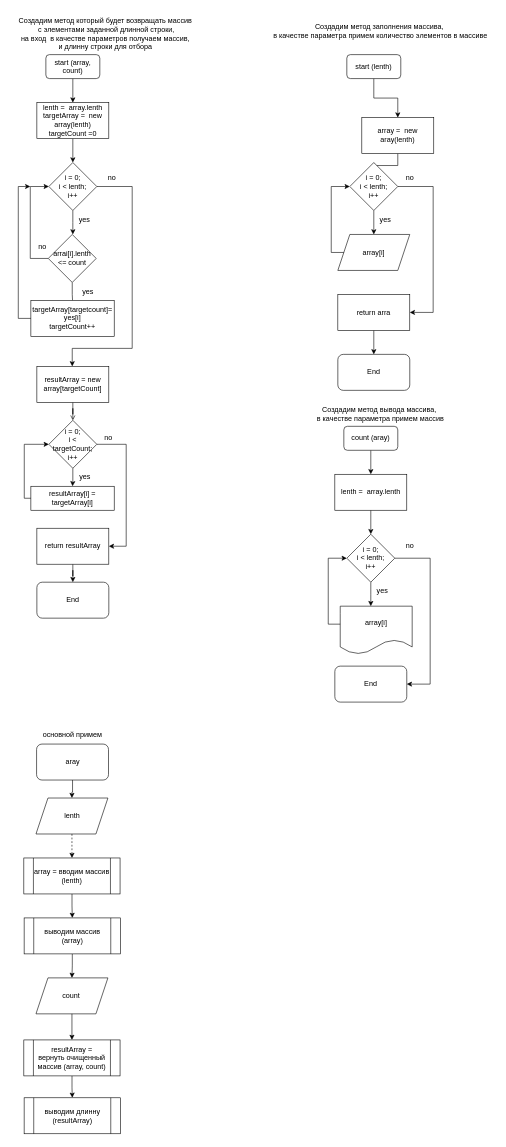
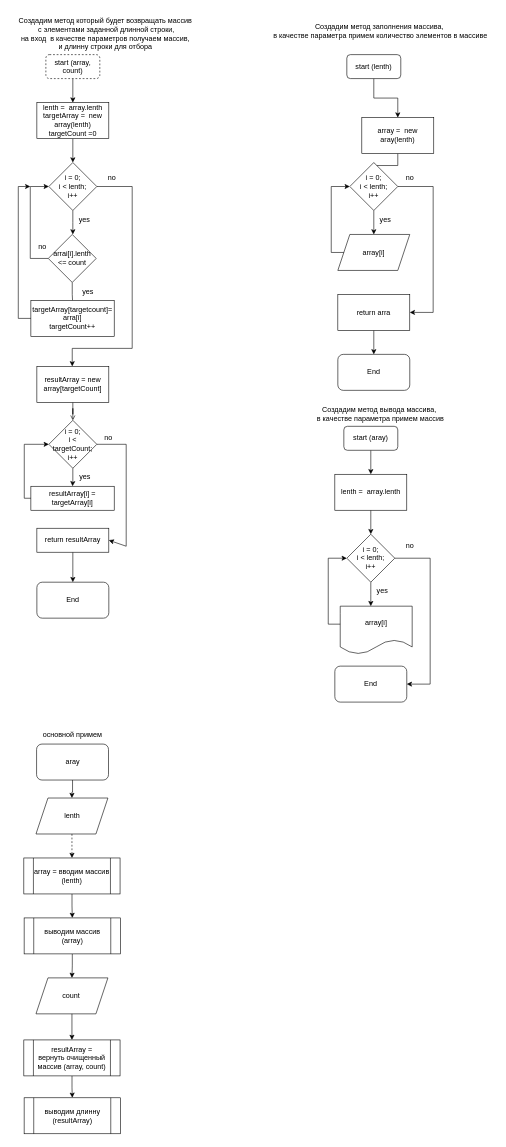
  <mxCell id="0" />
  <mxCell id="1" parent="0" />
  <mxCell id="2" value="&lt;div style=&quot;font-family: Consolas, &amp;quot;Courier New&amp;quot;, monospace; font-size: 18px; line-height: 24px;&quot;&gt;&lt;br&gt;&lt;/div&gt;" style="text;html=1;align=center;verticalAlign=middle;resizable=0;points=[];autosize=1;strokeColor=none;fillColor=none;" vertex="1" parent="1"><mxGeometry x="722" y="50" width="20" height="40" as="geometry" /></mxCell>
  <mxCell id="3" value="Создадим метод заполнения массива,&lt;br&gt;&amp;nbsp;в качестве параметра примем количество элементов в массиве" style="text;html=1;align=center;verticalAlign=middle;resizable=0;points=[];autosize=1;strokeColor=none;fillColor=none;" vertex="1" parent="1"><mxGeometry x="442" y="30" width="380" height="40" as="geometry" /></mxCell>
  <mxCell id="4" value="" style="edgeStyle=orthogonalEdgeStyle;rounded=0;orthogonalLoop=1;jettySize=auto;html=1;" edge="1" parent="1" source="5" target="7"><mxGeometry relative="1" as="geometry" /></mxCell>
  <mxCell id="5" value="start (lenth)" style="rounded=1;whiteSpace=wrap;html=1;" vertex="1" parent="1"><mxGeometry x="578" y="90" width="90" height="40" as="geometry" /></mxCell>
  <mxCell id="6" value="" style="edgeStyle=orthogonalEdgeStyle;rounded=0;orthogonalLoop=1;jettySize=auto;html=1;" edge="1" parent="1" source="7" target="9"><mxGeometry relative="1" as="geometry" /></mxCell>
  <mxCell id="7" value="array =&amp;nbsp; new aray(lenth)" style="rounded=0;whiteSpace=wrap;html=1;" vertex="1" parent="1"><mxGeometry x="603" y="195" width="120" height="60" as="geometry" /></mxCell>
  <mxCell id="8" value="" style="edgeStyle=orthogonalEdgeStyle;rounded=0;orthogonalLoop=1;jettySize=auto;html=1;" edge="1" parent="1" source="9" target="10"><mxGeometry relative="1" as="geometry" /></mxCell>
  <mxCell id="9" value="i = 0;&lt;br&gt;i &amp;lt; lenth;&lt;br&gt;i++" style="rhombus;whiteSpace=wrap;html=1;" vertex="1" parent="1"><mxGeometry x="583" y="270" width="80" height="80" as="geometry" /></mxCell>
  <mxCell id="10" value="array[i]" style="shape=parallelogram;perimeter=parallelogramPerimeter;whiteSpace=wrap;html=1;fixedSize=1;" vertex="1" parent="1"><mxGeometry x="563" y="390" width="120" height="60" as="geometry" /></mxCell>
  <mxCell id="11" value="" style="endArrow=classic;html=1;rounded=0;exitX=0;exitY=0.5;exitDx=0;exitDy=0;entryX=0;entryY=0.5;entryDx=0;entryDy=0;" edge="1" parent="1" source="10" target="9"><mxGeometry width="50" height="50" relative="1" as="geometry"><mxPoint x="912" y="520" as="sourcePoint" /><mxPoint x="962" y="470" as="targetPoint" /><Array as="points"><mxPoint x="552" y="420" /><mxPoint x="552" y="310" /></Array></mxGeometry></mxCell>
  <mxCell id="12" value="yes" style="text;html=1;align=center;verticalAlign=middle;resizable=0;points=[];autosize=1;strokeColor=none;fillColor=none;" vertex="1" parent="1"><mxGeometry x="622" y="350" width="40" height="30" as="geometry" /></mxCell>
  <mxCell id="13" value="" style="edgeStyle=orthogonalEdgeStyle;rounded=0;orthogonalLoop=1;jettySize=auto;html=1;" edge="1" parent="1" source="14" target="16"><mxGeometry relative="1" as="geometry" /></mxCell>
  <mxCell id="14" value="return arra" style="rounded=0;whiteSpace=wrap;html=1;" vertex="1" parent="1"><mxGeometry x="563" y="490" width="120" height="60" as="geometry" /></mxCell>
  <mxCell id="15" value="" style="endArrow=classic;html=1;rounded=0;exitX=1;exitY=0.5;exitDx=0;exitDy=0;entryX=1;entryY=0.5;entryDx=0;entryDy=0;" edge="1" parent="1" source="9" target="14"><mxGeometry width="50" height="50" relative="1" as="geometry"><mxPoint x="912" y="520" as="sourcePoint" /><mxPoint x="962" y="470" as="targetPoint" /><Array as="points"><mxPoint x="722" y="310" /><mxPoint x="722" y="520" /></Array></mxGeometry></mxCell>
  <mxCell id="16" value="End" style="rounded=1;whiteSpace=wrap;html=1;" vertex="1" parent="1"><mxGeometry x="563" y="590" width="120" height="60" as="geometry" /></mxCell>
  <mxCell id="17" value="Создадим метод вывода массива,&lt;br&gt;&amp;nbsp;в качестве параметра примем массив" style="text;html=1;align=center;verticalAlign=middle;resizable=0;points=[];autosize=1;strokeColor=none;fillColor=none;" vertex="1" parent="1"><mxGeometry x="512" y="670" width="240" height="40" as="geometry" /></mxCell>
  <mxCell id="18" value="" style="edgeStyle=orthogonalEdgeStyle;rounded=0;orthogonalLoop=1;jettySize=auto;html=1;" edge="1" parent="1" source="19" target="21"><mxGeometry relative="1" as="geometry" /></mxCell>
- <mxCell id="19" value="count (aray)" style="rounded=1;whiteSpace=wrap;html=1;" vertex="1" parent="1"><mxGeometry x="573" y="710" width="90" height="40" as="geometry" /></mxCell>
+ <mxCell id="19" value="start (aray)" style="rounded=1;whiteSpace=wrap;html=1;" vertex="1" parent="1"><mxGeometry x="573" y="710" width="90" height="40" as="geometry" /></mxCell>
  <mxCell id="20" value="" style="edgeStyle=orthogonalEdgeStyle;rounded=0;orthogonalLoop=1;jettySize=auto;html=1;" edge="1" parent="1" source="21" target="23"><mxGeometry relative="1" as="geometry" /></mxCell>
  <mxCell id="21" value="lenth =&amp;nbsp; array.lenth" style="rounded=0;whiteSpace=wrap;html=1;" vertex="1" parent="1"><mxGeometry x="558" y="790" width="120" height="60" as="geometry" /></mxCell>
  <mxCell id="22" value="" style="edgeStyle=orthogonalEdgeStyle;rounded=0;orthogonalLoop=1;jettySize=auto;html=1;" edge="1" parent="1" source="23"><mxGeometry relative="1" as="geometry"><mxPoint x="618" y="1010" as="targetPoint" /></mxGeometry></mxCell>
  <mxCell id="23" value="i = 0;&lt;br&gt;i &amp;lt; lenth;&lt;br&gt;i++" style="rhombus;whiteSpace=wrap;html=1;" vertex="1" parent="1"><mxGeometry x="578" y="890" width="80" height="80" as="geometry" /></mxCell>
  <mxCell id="24" value="" style="endArrow=classic;html=1;rounded=0;exitX=0;exitY=0.5;exitDx=0;exitDy=0;entryX=0;entryY=0.5;entryDx=0;entryDy=0;" edge="1" parent="1" target="23"><mxGeometry width="50" height="50" relative="1" as="geometry"><mxPoint x="568" y="1040" as="sourcePoint" /><mxPoint x="957" y="1090" as="targetPoint" /><Array as="points"><mxPoint x="547" y="1040" /><mxPoint x="547" y="930" /></Array></mxGeometry></mxCell>
  <mxCell id="25" value="yes" style="text;html=1;align=center;verticalAlign=middle;resizable=0;points=[];autosize=1;strokeColor=none;fillColor=none;" vertex="1" parent="1"><mxGeometry x="617" y="970" width="40" height="30" as="geometry" /></mxCell>
  <mxCell id="26" value="" style="endArrow=classic;html=1;rounded=0;exitX=1;exitY=0.5;exitDx=0;exitDy=0;entryX=1;entryY=0.5;entryDx=0;entryDy=0;" edge="1" parent="1" source="23"><mxGeometry width="50" height="50" relative="1" as="geometry"><mxPoint x="907" y="1140" as="sourcePoint" /><mxPoint x="678" y="1140" as="targetPoint" /><Array as="points"><mxPoint x="717" y="930" /><mxPoint x="717" y="1140" /></Array></mxGeometry></mxCell>
  <mxCell id="27" value="End" style="rounded=1;whiteSpace=wrap;html=1;" vertex="1" parent="1"><mxGeometry x="558" y="1110" width="120" height="60" as="geometry" /></mxCell>
  <mxCell id="28" value="array[i]" style="shape=document;whiteSpace=wrap;html=1;boundedLbl=1;" vertex="1" parent="1"><mxGeometry x="567" y="1010" width="120" height="80" as="geometry" /></mxCell>
  <mxCell id="29" value="Создадим метод который будет возвращать массив&lt;br&gt;&amp;nbsp;с элементами заданной длинной строки, &lt;br&gt;на вход&amp;nbsp; в качестве параметров получаем массив, &lt;br&gt;и длинну строки для отбора" style="text;html=1;align=center;verticalAlign=middle;resizable=0;points=[];autosize=1;strokeColor=none;fillColor=none;" vertex="1" parent="1"><mxGeometry x="20" y="20" width="310" height="70" as="geometry" /></mxCell>
  <mxCell id="30" value="" style="edgeStyle=orthogonalEdgeStyle;rounded=0;orthogonalLoop=1;jettySize=auto;html=1;" edge="1" parent="1" source="31" target="33"><mxGeometry relative="1" as="geometry" /></mxCell>
- <mxCell id="31" value="start (array, count)" style="rounded=1;whiteSpace=wrap;html=1;" vertex="1" parent="1"><mxGeometry x="76" y="90" width="90" height="40" as="geometry" /></mxCell>
+ <mxCell id="31" value="start (array, count)" style="rounded=1;whiteSpace=wrap;html=1;dashed=1;" vertex="1" parent="1"><mxGeometry x="76" y="90" width="90" height="40" as="geometry" /></mxCell>
  <mxCell id="32" value="" style="edgeStyle=orthogonalEdgeStyle;rounded=0;orthogonalLoop=1;jettySize=auto;html=1;" edge="1" parent="1" source="33" target="35"><mxGeometry relative="1" as="geometry" /></mxCell>
  <mxCell id="33" value="lenth =&amp;nbsp; array.lenth&lt;br&gt;targetArray =&amp;nbsp; new array(lenth)&lt;br&gt;targetCount =0" style="rounded=0;whiteSpace=wrap;html=1;" vertex="1" parent="1"><mxGeometry x="61" y="170" width="120" height="60" as="geometry" /></mxCell>
  <mxCell id="34" value="" style="edgeStyle=orthogonalEdgeStyle;rounded=0;orthogonalLoop=1;jettySize=auto;html=1;" edge="1" parent="1" source="35"><mxGeometry relative="1" as="geometry"><mxPoint x="121" y="390" as="targetPoint" /></mxGeometry></mxCell>
  <mxCell id="35" value="i = 0;&lt;br&gt;i &amp;lt; lenth;&lt;br&gt;i++" style="rhombus;whiteSpace=wrap;html=1;" vertex="1" parent="1"><mxGeometry x="81" y="270" width="80" height="80" as="geometry" /></mxCell>
  <mxCell id="36" value="" style="endArrow=classic;html=1;rounded=0;exitX=0;exitY=0.5;exitDx=0;exitDy=0;entryX=0;entryY=0.5;entryDx=0;entryDy=0;" edge="1" parent="1" target="35" source="41"><mxGeometry width="50" height="50" relative="1" as="geometry"><mxPoint x="71" y="420" as="sourcePoint" /><mxPoint x="460" y="470" as="targetPoint" /><Array as="points"><mxPoint x="50" y="430" /><mxPoint x="50" y="310" /></Array></mxGeometry></mxCell>
  <mxCell id="37" value="yes" style="text;html=1;align=center;verticalAlign=middle;resizable=0;points=[];autosize=1;strokeColor=none;fillColor=none;" vertex="1" parent="1"><mxGeometry x="120" y="350" width="40" height="30" as="geometry" /></mxCell>
  <mxCell id="38" value="" style="endArrow=classic;html=1;rounded=0;exitX=1;exitY=0.5;exitDx=0;exitDy=0;" edge="1" parent="1" source="35"><mxGeometry width="50" height="50" relative="1" as="geometry"><mxPoint x="410" y="520" as="sourcePoint" /><mxPoint x="120" y="610" as="targetPoint" /><Array as="points"><mxPoint x="220" y="310" /><mxPoint x="220" y="580" /><mxPoint x="120" y="580" /></Array></mxGeometry></mxCell>
  <mxCell id="39" value="End" style="rounded=1;whiteSpace=wrap;html=1;" vertex="1" parent="1"><mxGeometry x="61" y="970" width="120" height="60" as="geometry" /></mxCell>
  <mxCell id="40" value="" style="edgeStyle=orthogonalEdgeStyle;rounded=0;orthogonalLoop=1;jettySize=auto;html=1;endArrow=none;" edge="1" parent="1" source="41" target="43"><mxGeometry relative="1" as="geometry" /></mxCell>
  <mxCell id="41" value="arrai[i].lenth &amp;lt;= count" style="rhombus;whiteSpace=wrap;html=1;" vertex="1" parent="1"><mxGeometry x="80" y="390" width="80" height="80" as="geometry" /></mxCell>
  <mxCell id="42" value="no" style="text;html=1;align=center;verticalAlign=middle;resizable=0;points=[];autosize=1;strokeColor=none;fillColor=none;" vertex="1" parent="1"><mxGeometry x="50" y="395" width="40" height="30" as="geometry" /></mxCell>
- <mxCell id="43" value="targetArray[targetcount]=&lt;br&gt;yes[i]&lt;br&gt;targetCount++" style="rounded=0;whiteSpace=wrap;html=1;" vertex="1" parent="1"><mxGeometry x="51" y="500" width="139" height="60" as="geometry" /></mxCell>
+ <mxCell id="43" value="targetArray[targetcount]=&lt;br&gt;arra[i]&lt;br&gt;targetCount++" style="rounded=0;whiteSpace=wrap;html=1;" vertex="1" parent="1"><mxGeometry x="51" y="500" width="139" height="60" as="geometry" /></mxCell>
  <mxCell id="44" value="" style="endArrow=classic;html=1;rounded=0;exitX=0;exitY=0.5;exitDx=0;exitDy=0;" edge="1" parent="1" source="43"><mxGeometry width="50" height="50" relative="1" as="geometry"><mxPoint x="50" y="500" as="sourcePoint" /><mxPoint x="50" y="310" as="targetPoint" /><Array as="points"><mxPoint x="30" y="530" /><mxPoint x="30" y="310" /></Array></mxGeometry></mxCell>
  <mxCell id="45" value="yes" style="text;html=1;align=center;verticalAlign=middle;resizable=0;points=[];autosize=1;strokeColor=none;fillColor=none;" vertex="1" parent="1"><mxGeometry x="126" y="470" width="40" height="30" as="geometry" /></mxCell>
  <mxCell id="46" value="" style="edgeStyle=orthogonalEdgeStyle;rounded=0;orthogonalLoop=1;jettySize=auto;html=1;" edge="1" parent="1" source="47" target="50"><mxGeometry relative="1" as="geometry" /></mxCell>
  <mxCell id="47" value="i = 0;&lt;br&gt;i &amp;lt; targetCount;&lt;br&gt;i++" style="rhombus;whiteSpace=wrap;html=1;" vertex="1" parent="1"><mxGeometry x="81" y="700" width="80" height="80" as="geometry" /></mxCell>
  <mxCell id="48" value="" style="edgeStyle=orthogonalEdgeStyle;rounded=0;orthogonalLoop=1;jettySize=auto;html=1;endArrow=open;" edge="1" parent="1" source="49" target="47"><mxGeometry relative="1" as="geometry" /></mxCell>
  <mxCell id="49" value="resultArray = new array[targetCount]" style="rounded=0;whiteSpace=wrap;html=1;" vertex="1" parent="1"><mxGeometry x="61" y="610" width="120" height="60" as="geometry" /></mxCell>
  <mxCell id="50" value="resultArray[i] =&lt;br style=&quot;border-color: var(--border-color);&quot;&gt;targetArray[i]&lt;br style=&quot;border-color: var(--border-color);&quot;&gt;" style="rounded=0;whiteSpace=wrap;html=1;" vertex="1" parent="1"><mxGeometry x="51" y="810" width="139" height="40" as="geometry" /></mxCell>
  <mxCell id="51" value="" style="endArrow=classic;html=1;rounded=0;exitX=0;exitY=0.5;exitDx=0;exitDy=0;entryX=0;entryY=0.5;entryDx=0;entryDy=0;" edge="1" parent="1" source="50" target="47"><mxGeometry width="50" height="50" relative="1" as="geometry"><mxPoint x="400" y="910" as="sourcePoint" /><mxPoint x="450" y="860" as="targetPoint" /><Array as="points"><mxPoint x="40" y="830" /><mxPoint x="40" y="740" /></Array></mxGeometry></mxCell>
  <mxCell id="52" value="" style="edgeStyle=orthogonalEdgeStyle;rounded=0;orthogonalLoop=1;jettySize=auto;html=1;" edge="1" parent="1" source="53" target="39"><mxGeometry relative="1" as="geometry" /></mxCell>
- <mxCell id="53" value="return resultArray" style="rounded=0;whiteSpace=wrap;html=1;" vertex="1" parent="1"><mxGeometry x="61" y="880" width="120" height="60" as="geometry" /></mxCell>
+ <mxCell id="53" value="return resultArray" style="rounded=0;whiteSpace=wrap;html=1;" vertex="1" parent="1"><mxGeometry x="61" y="880" width="120" height="40" as="geometry" /></mxCell>
  <mxCell id="54" value="" style="endArrow=classic;html=1;rounded=0;exitX=1;exitY=0.5;exitDx=0;exitDy=0;entryX=1;entryY=0.5;entryDx=0;entryDy=0;" edge="1" parent="1" source="47" target="53"><mxGeometry width="50" height="50" relative="1" as="geometry"><mxPoint x="400" y="810" as="sourcePoint" /><mxPoint x="450" y="760" as="targetPoint" /><Array as="points"><mxPoint x="210" y="740" /><mxPoint x="210" y="910" /></Array></mxGeometry></mxCell>
  <mxCell id="55" value="yes" style="text;html=1;align=center;verticalAlign=middle;resizable=0;points=[];autosize=1;strokeColor=none;fillColor=none;" vertex="1" parent="1"><mxGeometry x="121" y="780" width="40" height="30" as="geometry" /></mxCell>
  <mxCell id="56" value="no" style="text;html=1;align=center;verticalAlign=middle;resizable=0;points=[];autosize=1;strokeColor=none;fillColor=none;" vertex="1" parent="1"><mxGeometry x="160" y="715" width="40" height="30" as="geometry" /></mxCell>
  <mxCell id="57" value="no" style="text;html=1;align=center;verticalAlign=middle;resizable=0;points=[];autosize=1;strokeColor=none;fillColor=none;" vertex="1" parent="1"><mxGeometry x="663" y="895" width="40" height="30" as="geometry" /></mxCell>
  <mxCell id="58" value="no" style="text;html=1;align=center;verticalAlign=middle;resizable=0;points=[];autosize=1;strokeColor=none;fillColor=none;" vertex="1" parent="1"><mxGeometry x="663" y="280" width="40" height="30" as="geometry" /></mxCell>
  <mxCell id="59" value="no" style="text;html=1;align=center;verticalAlign=middle;resizable=0;points=[];autosize=1;strokeColor=none;fillColor=none;" vertex="1" parent="1"><mxGeometry x="166" y="280" width="40" height="30" as="geometry" /></mxCell>
  <mxCell id="60" value="основной примем&lt;br&gt;" style="text;html=1;align=center;verticalAlign=middle;resizable=0;points=[];autosize=1;strokeColor=none;fillColor=none;" vertex="1" parent="1"><mxGeometry x="59.5" y="1210" width="120" height="30" as="geometry" /></mxCell>
  <mxCell id="61" value="" style="edgeStyle=orthogonalEdgeStyle;rounded=0;orthogonalLoop=1;jettySize=auto;html=1;" edge="1" parent="1" source="62" target="64"><mxGeometry relative="1" as="geometry"><mxPoint x="120.5" y="1380" as="targetPoint" /></mxGeometry></mxCell>
  <mxCell id="62" value="aray" style="rounded=1;whiteSpace=wrap;html=1;" vertex="1" parent="1"><mxGeometry x="60.5" y="1240" width="120" height="60" as="geometry" /></mxCell>
  <mxCell id="63" value="" style="edgeStyle=orthogonalEdgeStyle;rounded=0;orthogonalLoop=1;jettySize=auto;html=1;dashed=1;" edge="1" parent="1" source="64" target="66"><mxGeometry relative="1" as="geometry" /></mxCell>
  <mxCell id="64" value="lenth" style="shape=parallelogram;perimeter=parallelogramPerimeter;whiteSpace=wrap;html=1;fixedSize=1;" vertex="1" parent="1"><mxGeometry x="59.5" y="1330" width="120" height="60" as="geometry" /></mxCell>
  <mxCell id="65" value="" style="edgeStyle=orthogonalEdgeStyle;rounded=0;orthogonalLoop=1;jettySize=auto;html=1;" edge="1" parent="1" source="66" target="68"><mxGeometry relative="1" as="geometry" /></mxCell>
  <mxCell id="66" value="array = вводим массив (lenth)" style="shape=process;whiteSpace=wrap;html=1;backgroundOutline=1;" vertex="1" parent="1"><mxGeometry x="39.25" y="1430" width="160.5" height="60" as="geometry" /></mxCell>
  <mxCell id="67" value="" style="edgeStyle=orthogonalEdgeStyle;rounded=0;orthogonalLoop=1;jettySize=auto;html=1;" edge="1" parent="1" source="68" target="71"><mxGeometry relative="1" as="geometry" /></mxCell>
  <mxCell id="68" value="выводим массив (array)" style="shape=process;whiteSpace=wrap;html=1;backgroundOutline=1;" vertex="1" parent="1"><mxGeometry x="39.75" y="1530" width="160.5" height="60" as="geometry" /></mxCell>
  <mxCell id="69" value="" style="edgeStyle=orthogonalEdgeStyle;rounded=0;orthogonalLoop=1;jettySize=auto;html=1;" edge="1" parent="1" source="70" target="73"><mxGeometry relative="1" as="geometry" /></mxCell>
  <mxCell id="70" value="resultArray = &lt;br&gt;вернуть очищенный массив (array, count)" style="shape=process;whiteSpace=wrap;html=1;backgroundOutline=1;" vertex="1" parent="1"><mxGeometry x="39.25" y="1733.5" width="160.5" height="60" as="geometry" /></mxCell>
  <mxCell id="71" value="count&amp;nbsp;" style="shape=parallelogram;perimeter=parallelogramPerimeter;whiteSpace=wrap;html=1;fixedSize=1;" vertex="1" parent="1"><mxGeometry x="59.5" y="1630" width="120" height="60" as="geometry" /></mxCell>
  <mxCell id="72" value="" style="endArrow=classic;html=1;rounded=0;exitX=0.5;exitY=1;exitDx=0;exitDy=0;entryX=0.5;entryY=0;entryDx=0;entryDy=0;" edge="1" parent="1" source="71" target="70"><mxGeometry width="50" height="50" relative="1" as="geometry"><mxPoint x="400" y="1380" as="sourcePoint" /><mxPoint x="450" y="1330" as="targetPoint" /></mxGeometry></mxCell>
  <mxCell id="73" value="выводим длинну (resultArray)" style="shape=process;whiteSpace=wrap;html=1;backgroundOutline=1;" vertex="1" parent="1"><mxGeometry x="39.75" y="1830" width="160.5" height="60" as="geometry" /></mxCell>
